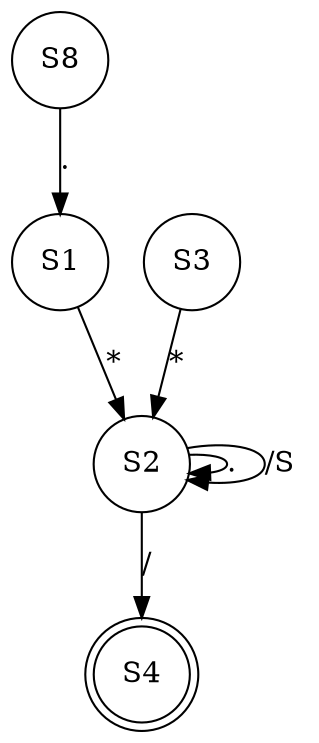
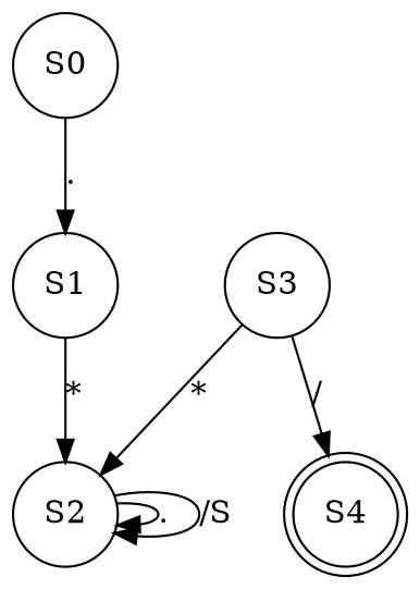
  digraph {
    node [shape=circle]
-   n1 [label=S8]
+   n1 [label=S0]
    n2 [label=S1]
    n3 [label=S2]
    n4 [label=S3]
    n5 [label=S4 shape=doublecircle]
    n1 -> n2 [label="."]
    n2 -> n3 [label="*"]
    n3 -> n3 [label="."]
    n3 -> n3 [label="/S"]
    n4 -> n3 [label="*"]
-   n3 -> n5 [label="/"]
+   n4 -> n5 [label="/"]
  }
